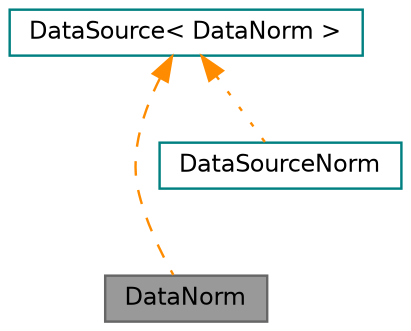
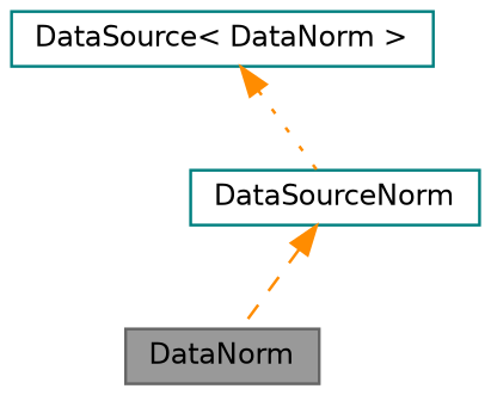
  digraph {
    node [color=teal fillcolor=white fontname=Helvetica fontsize=10 shape=box style=filled]
    edge [color=darkorange dir=back fontname=Helvetica fontsize=10 labelfontname=Helvetica labelfontsize=10]
    n1 [color=gray40 fillcolor=grey60 fontcolor=black height=0.2 label=DataNorm width=0.4]
    n2 [height=0.2 label=DataSourceNorm width=0.4]
    n3 [height=0.2 label="DataSource\< DataNorm \>" width=0.4]
-   n3 -> n1 [style=dashed]
+   n2 -> n1 [style=dashed]
    n3 -> n2 [style=dotted]
  }
